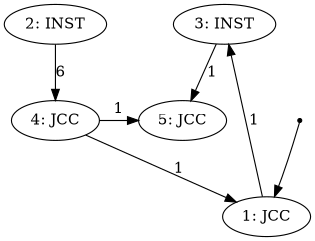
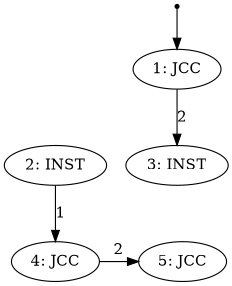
  digraph {
    fontname=cmr10
    n1 [label="2: INST"]
    n2 [label="3: INST"]
    n3 [label="4: JCC"]
    n4 [label="5: JCC"]
    n5 [label="1: JCC"]
    0 [shape=point]
    subgraph sub_1 {
      rank=same
      n1
      n2
    }
    subgraph sub_2 {
      rank=same
      n3
      n4
    }
-   n1 -> n3 [label=6]
-   n2 -> n4 [label=1]
-   n3 -> n4 [label=1]
-   n3 -> n5 [label=1]
-   n5 -> n2 [label=1]
+   n1 -> n3 [label=1]
+   n3 -> n4 [label=2]
+   n5 -> n2 [label=2]
    0 -> n5
  }
